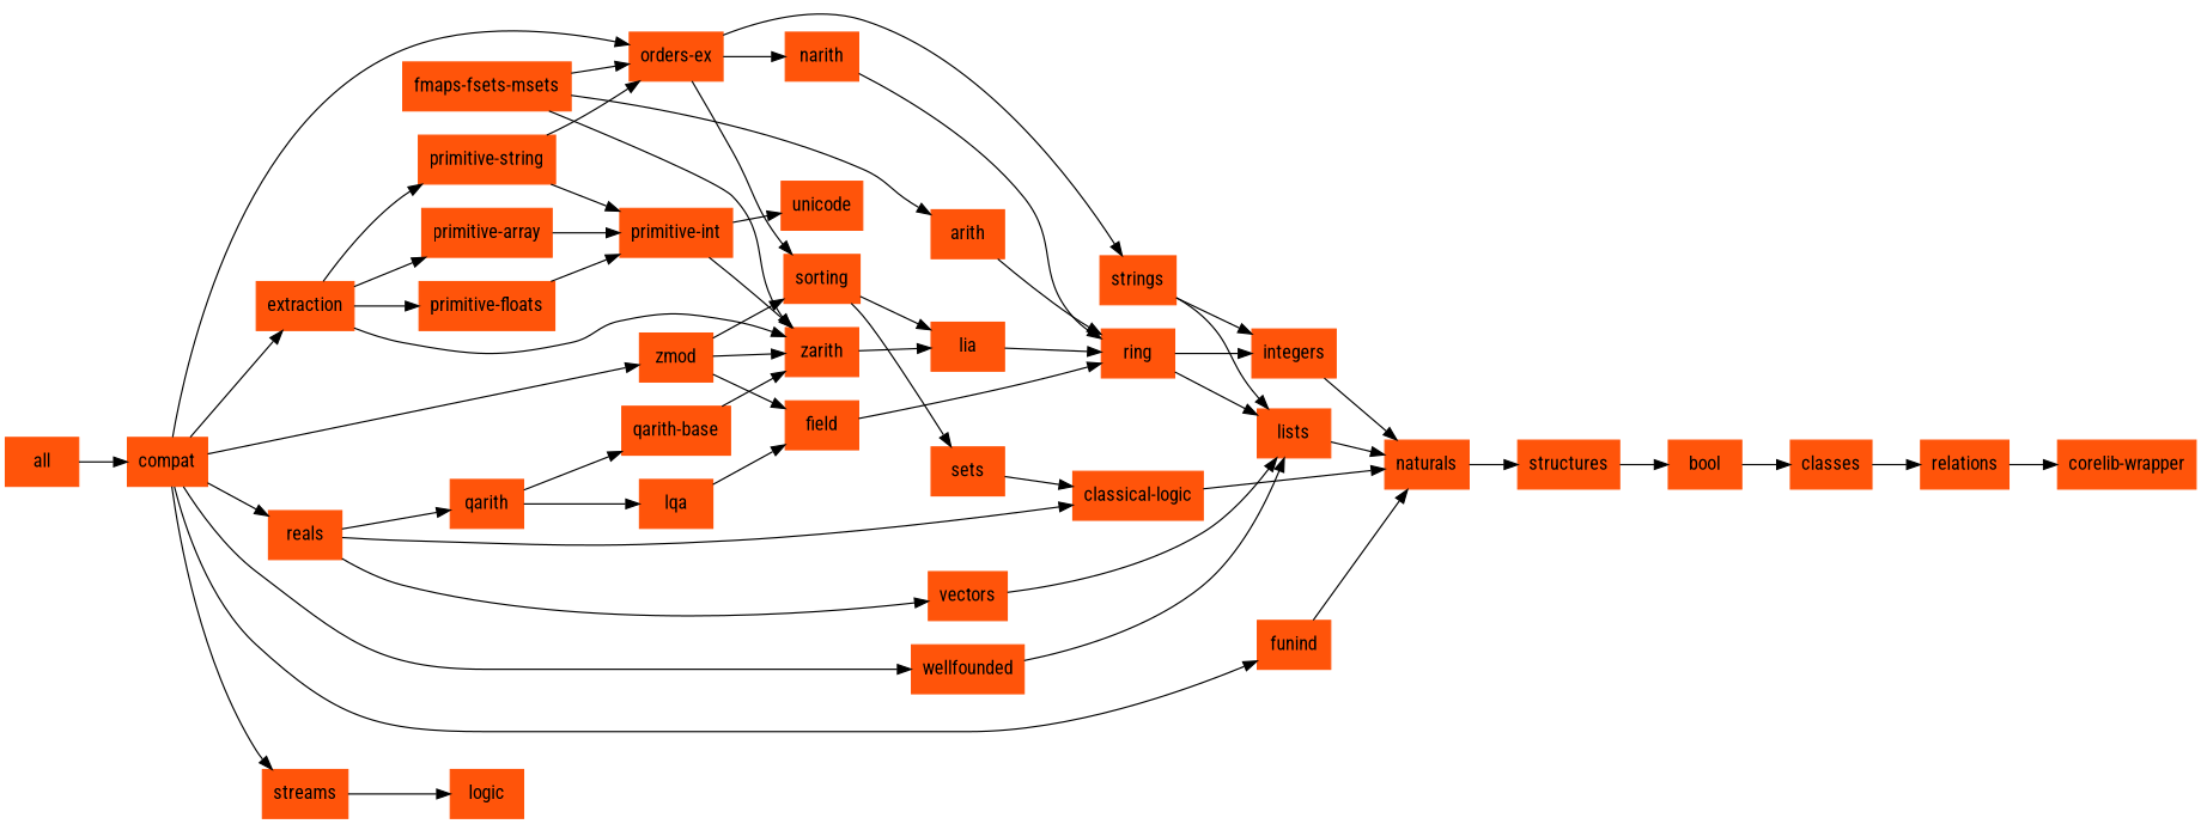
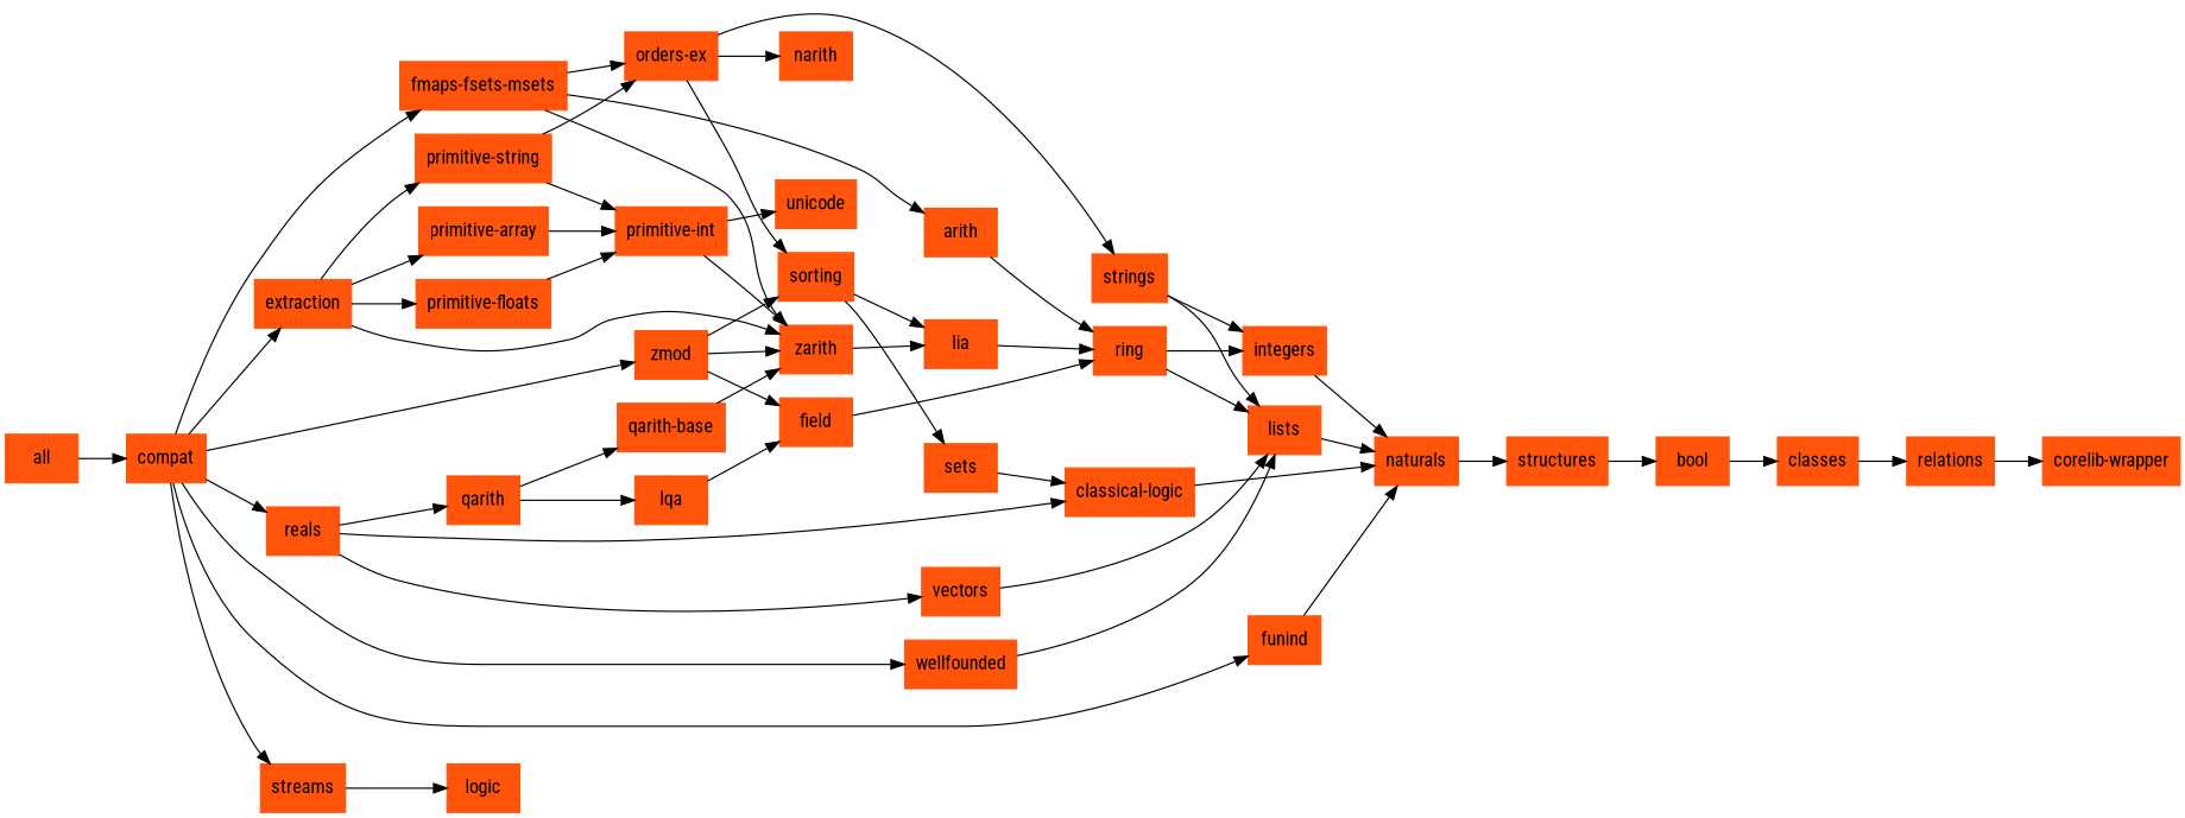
  digraph {
    fontname="Roboto Condensed"
    rankdir=LR
    node [color="#ff540a" fontname="Roboto Condensed" shape=rectangle style=filled]
    edge [fontname="Roboto Condensed"]
    bool
    classes
    relations
    "corelib-wrapper"
    strings
    integers
    lists
    naturals
    structures
    reals
    qarith
    vectors
    "classical-logic"
    lqa
    "qarith-base"
    field
    zarith
    lia
    ring
    zmod
    sorting
    sets
    narith
    arith
    "primitive-int"
    unicode
    "fmaps-fsets-msets"
    "orders-ex"
    "primitive-floats"
    wellfounded
    "primitive-string"
    extraction
    "primitive-array"
    streams
    logic
    funind
    compat
    all
    bool -> classes
    classes -> relations
    relations -> "corelib-wrapper"
    strings -> integers
    strings -> lists
    integers -> naturals
    lists -> naturals
    naturals -> structures
    structures -> bool
    reals -> qarith
    reals -> vectors
    reals -> "classical-logic"
    qarith -> lqa
    qarith -> "qarith-base"
    vectors -> lists
    "classical-logic" -> naturals
    lqa -> field
    "qarith-base" -> zarith
    field -> ring
    zarith -> lia
    lia -> ring
    ring -> integers
    ring -> lists
    zmod -> field
    zmod -> zarith
    zmod -> sorting
    sorting -> lia
    sorting -> sets
    sets -> "classical-logic"
-   narith -> ring
    arith -> ring
    "primitive-int" -> zarith
    "primitive-int" -> unicode
    "fmaps-fsets-msets" -> zarith
    "fmaps-fsets-msets" -> arith
    "fmaps-fsets-msets" -> "orders-ex"
    "orders-ex" -> strings
    "orders-ex" -> sorting
    "orders-ex" -> narith
    "primitive-floats" -> "primitive-int"
    wellfounded -> lists
    "primitive-string" -> "primitive-int"
    "primitive-string" -> "orders-ex"
    extraction -> zarith
    extraction -> "primitive-floats"
    extraction -> "primitive-string"
    extraction -> "primitive-array"
    "primitive-array" -> "primitive-int"
    streams -> logic
    funind -> naturals
    compat -> reals
    compat -> zmod
-   compat -> "orders-ex"
+   compat -> "fmaps-fsets-msets"
    compat -> wellfounded
    compat -> extraction
    compat -> streams
    compat -> funind
    all -> compat
  }
